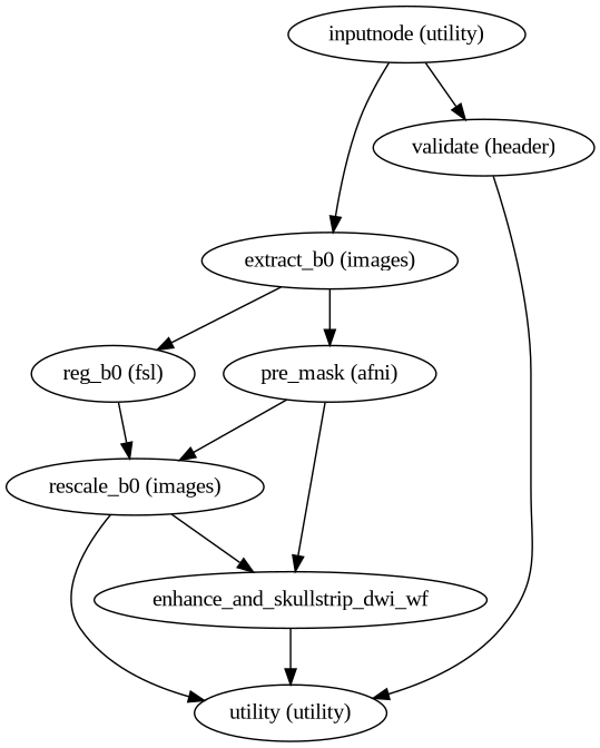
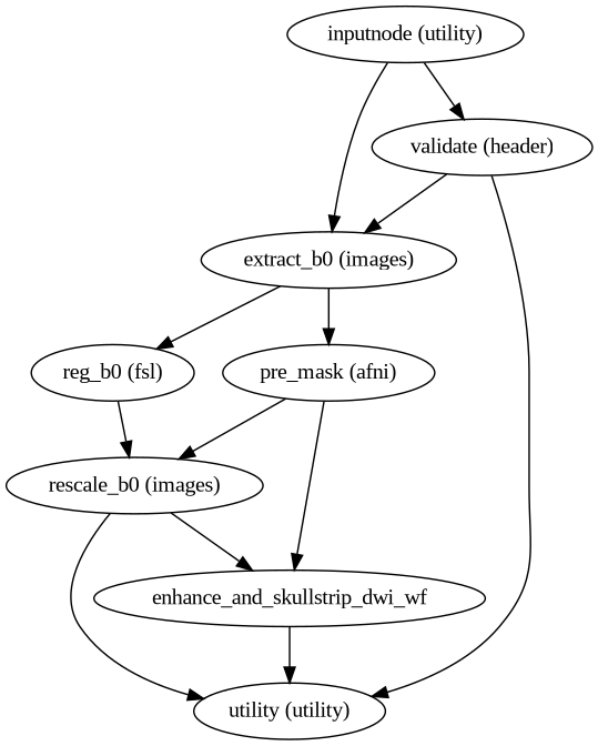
  strict digraph {
    fontname="Liberation Serif"
    node [fontname="Liberation Serif"]
    edge [fontname="Liberation Serif"]
    "inputnode (utility)"
    "validate (header)"
    "extract_b0 (images)"
    n4 [label="utility (utility)"]
    "reg_b0 (fsl)"
    "pre_mask (afni)"
    "rescale_b0 (images)"
    enhance_and_skullstrip_dwi_wf
    "inputnode (utility)" -> "validate (header)"
    "inputnode (utility)" -> "extract_b0 (images)"
+   "validate (header)" -> "extract_b0 (images)"
    "validate (header)" -> n4
    "extract_b0 (images)" -> "reg_b0 (fsl)"
    "extract_b0 (images)" -> "pre_mask (afni)"
    "reg_b0 (fsl)" -> "rescale_b0 (images)"
    "pre_mask (afni)" -> "rescale_b0 (images)"
    "pre_mask (afni)" -> enhance_and_skullstrip_dwi_wf
    "rescale_b0 (images)" -> n4
    "rescale_b0 (images)" -> enhance_and_skullstrip_dwi_wf
    enhance_and_skullstrip_dwi_wf -> n4
  }
